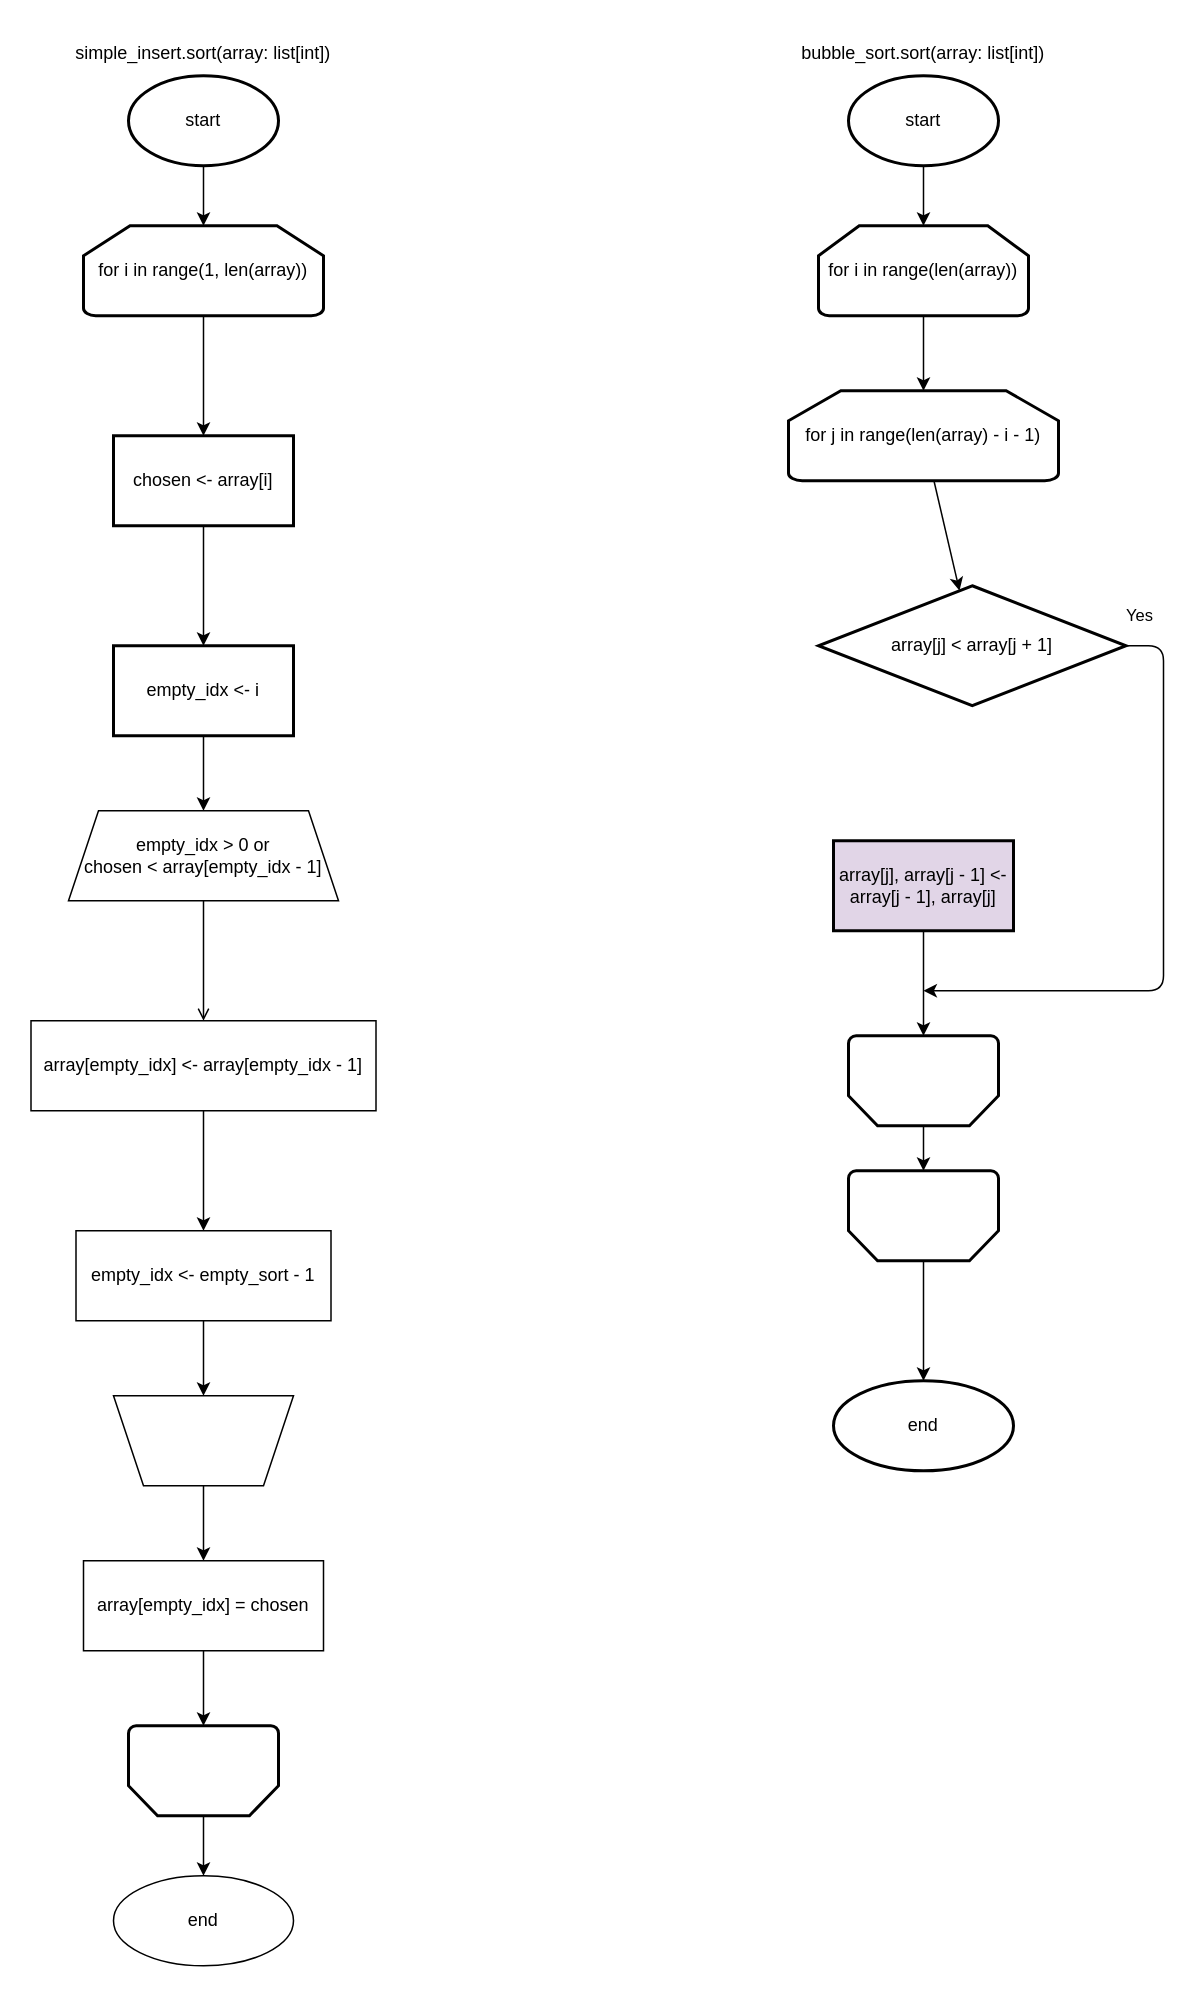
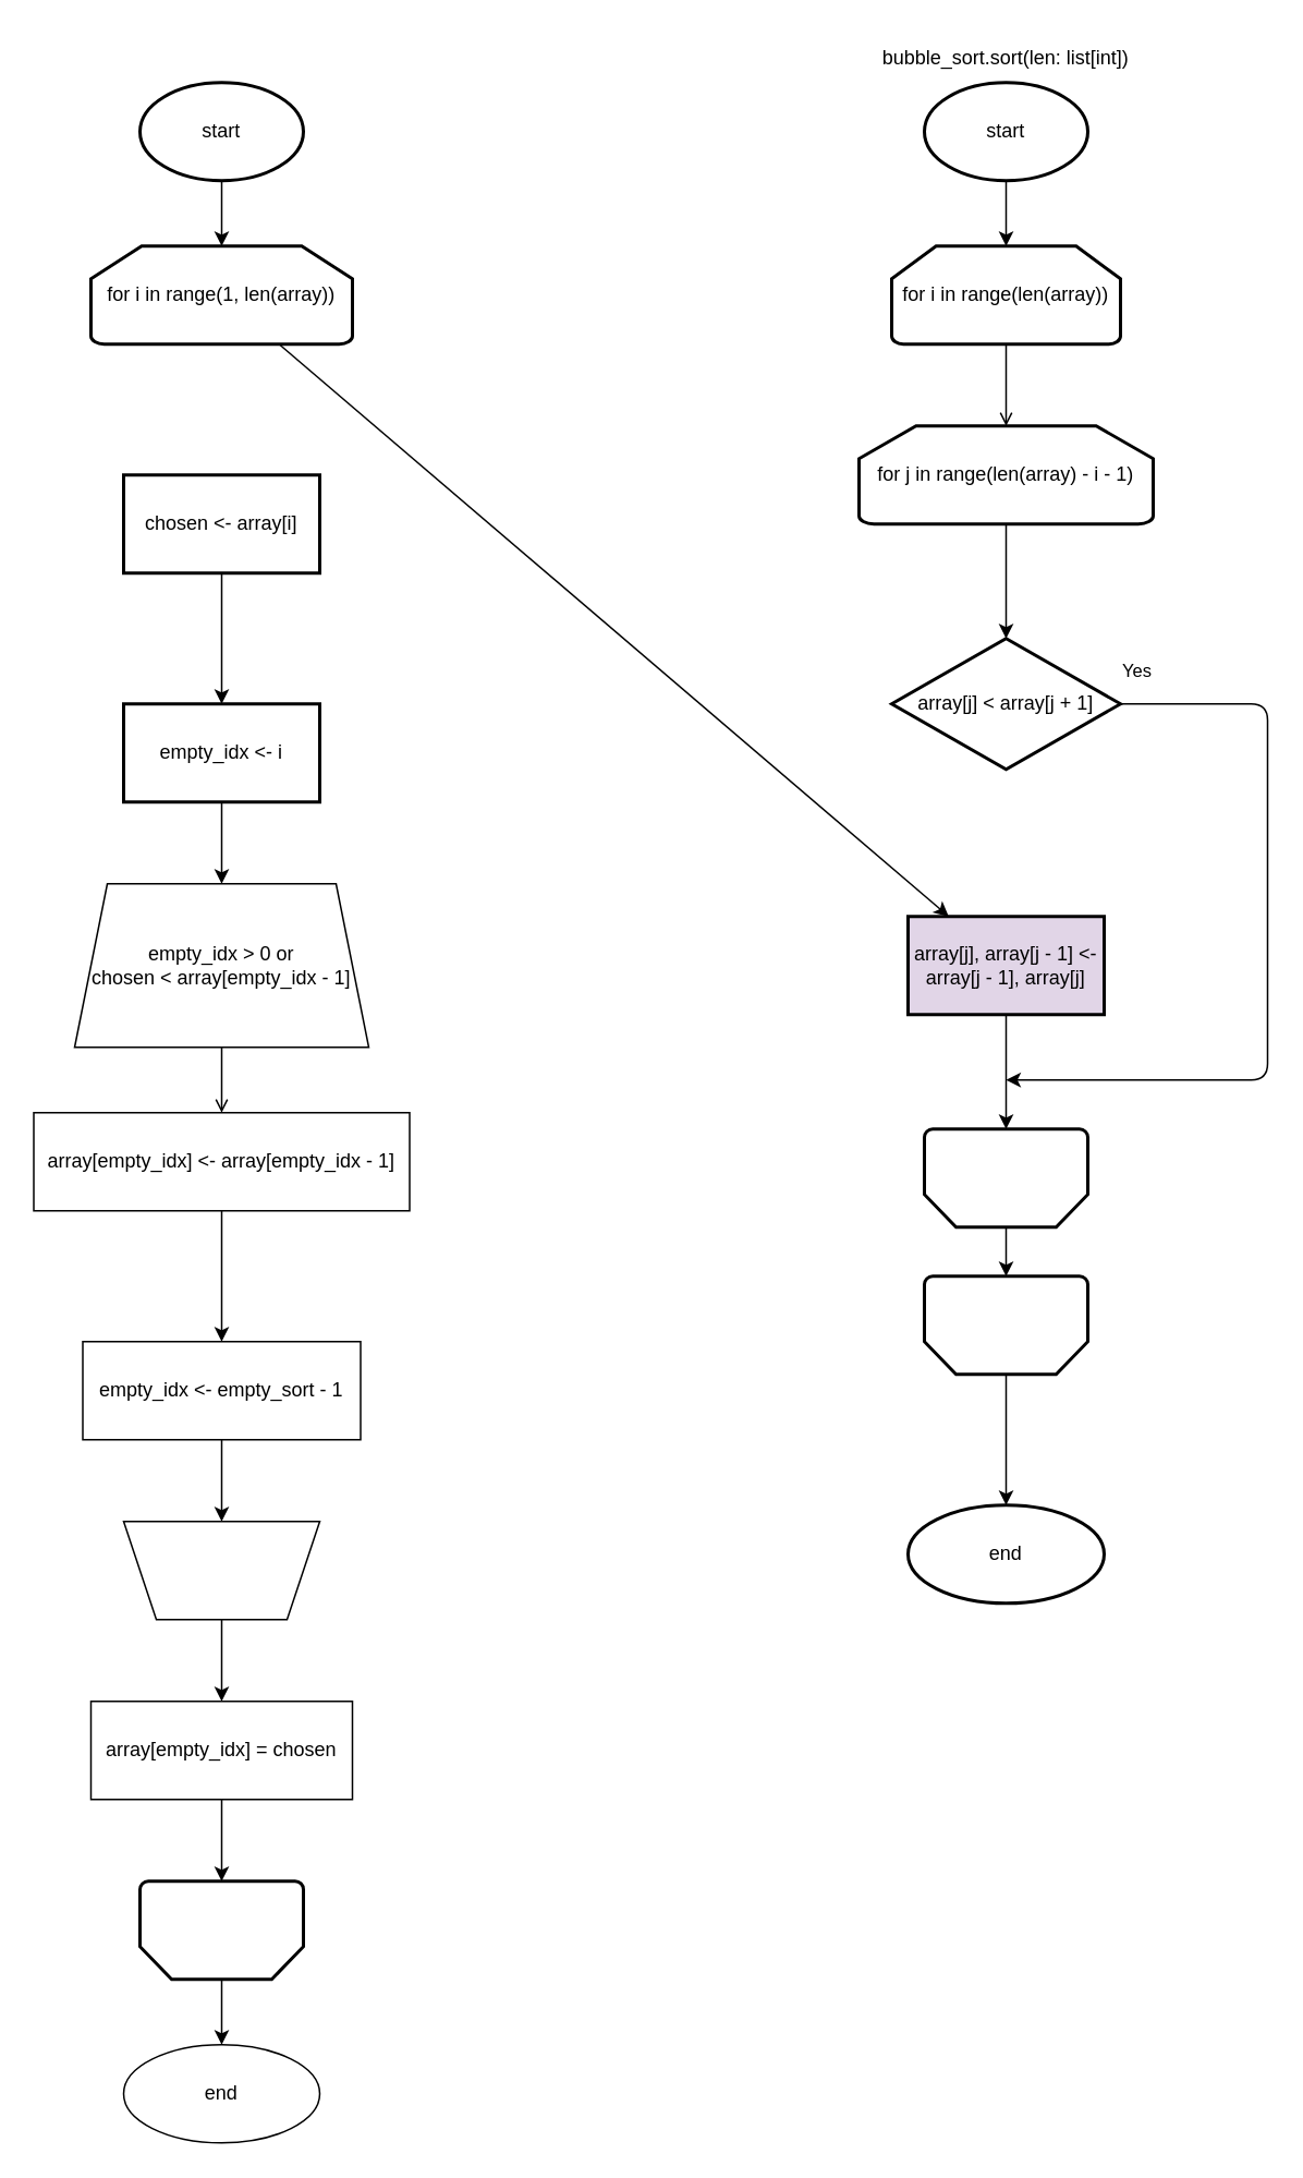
  <mxCell id="0" />
  <mxCell id="1" parent="0" />
  <mxCell id="2" style="edgeStyle=none;html=1;entryX=0.5;entryY=0;entryDx=0;entryDy=0;entryPerimeter=0;" parent="1" source="3" target="5" edge="1"><mxGeometry relative="1" as="geometry" /></mxCell>
  <mxCell id="3" value="start" style="strokeWidth=2;html=1;shape=mxgraph.flowchart.start_1;whiteSpace=wrap;" parent="1" vertex="1"><mxGeometry x="85" y="50" width="100" height="60" as="geometry" /></mxCell>
- <mxCell id="4" value="" style="edgeStyle=none;html=1;" parent="1" source="5" target="8" edge="1"><mxGeometry relative="1" as="geometry" /></mxCell>
+ <mxCell id="4" value="" style="edgeStyle=none;html=1;" parent="1" source="5" target="34" edge="1"><mxGeometry relative="1" as="geometry" /></mxCell>
  <mxCell id="5" value="for i in range(1, len(array))" style="strokeWidth=2;html=1;shape=mxgraph.flowchart.loop_limit;whiteSpace=wrap;" parent="1" vertex="1"><mxGeometry x="55" y="150" width="160" height="60" as="geometry" /></mxCell>
- <mxCell id="6" value="simple_insert.sort(array: list[int])" style="text;html=1;strokeColor=none;fillColor=none;align=center;verticalAlign=middle;whiteSpace=wrap;rounded=0;" parent="1" vertex="1"><mxGeometry x="41.25" y="20" width="187.5" height="30" as="geometry" /></mxCell>
  <mxCell id="7" value="" style="edgeStyle=none;html=1;" parent="1" source="8" target="10" edge="1"><mxGeometry relative="1" as="geometry" /></mxCell>
  <mxCell id="8" value="chosen &amp;lt;- array[i]" style="whiteSpace=wrap;html=1;strokeWidth=2;" parent="1" vertex="1"><mxGeometry x="75" y="290" width="120" height="60" as="geometry" /></mxCell>
  <mxCell id="9" style="edgeStyle=none;html=1;entryX=0.5;entryY=0;entryDx=0;entryDy=0;" parent="1" source="10" target="12" edge="1"><mxGeometry relative="1" as="geometry" /></mxCell>
  <mxCell id="10" value="empty_idx &amp;lt;- i" style="whiteSpace=wrap;html=1;strokeWidth=2;" parent="1" vertex="1"><mxGeometry x="75" y="430" width="120" height="60" as="geometry" /></mxCell>
  <mxCell id="11" value="" style="edgeStyle=none;html=1;endArrow=open;" parent="1" source="12" target="14" edge="1"><mxGeometry relative="1" as="geometry" /></mxCell>
- <mxCell id="12" value="empty_idx &amp;gt; 0 or&lt;br&gt;chosen &amp;lt; array[empty_idx - 1]" style="shape=trapezoid;perimeter=trapezoidPerimeter;whiteSpace=wrap;html=1;fixedSize=1;" parent="1" vertex="1"><mxGeometry x="45" y="540" width="180" height="60" as="geometry" /></mxCell>
+ <mxCell id="12" value="empty_idx &amp;gt; 0 or&lt;br&gt;chosen &amp;lt; array[empty_idx - 1]" style="shape=trapezoid;perimeter=trapezoidPerimeter;whiteSpace=wrap;html=1;fixedSize=1;" parent="1" vertex="1"><mxGeometry x="45" y="540" width="180" height="100" as="geometry" /></mxCell>
  <mxCell id="13" value="" style="edgeStyle=none;html=1;" parent="1" source="14" target="16" edge="1"><mxGeometry relative="1" as="geometry" /></mxCell>
  <mxCell id="14" value="array[empty_idx] &amp;lt;- array[empty_idx - 1]" style="whiteSpace=wrap;html=1;" parent="1" vertex="1"><mxGeometry x="20" y="680" width="230" height="60" as="geometry" /></mxCell>
  <mxCell id="15" style="edgeStyle=none;html=1;entryX=0.5;entryY=1;entryDx=0;entryDy=0;" parent="1" source="16" target="18" edge="1"><mxGeometry relative="1" as="geometry" /></mxCell>
  <mxCell id="16" value="empty_idx &amp;lt;- empty_sort - 1" style="whiteSpace=wrap;html=1;" parent="1" vertex="1"><mxGeometry x="50" y="820" width="170" height="60" as="geometry" /></mxCell>
  <mxCell id="17" value="" style="edgeStyle=none;html=1;" edge="1" parent="1" source="18" target="21"><mxGeometry relative="1" as="geometry" /></mxCell>
  <mxCell id="18" value="" style="shape=trapezoid;perimeter=trapezoidPerimeter;whiteSpace=wrap;html=1;fixedSize=1;rotation=-180;" parent="1" vertex="1"><mxGeometry x="75" y="930" width="120" height="60" as="geometry" /></mxCell>
  <mxCell id="19" value="end" style="ellipse;whiteSpace=wrap;html=1;" parent="1" vertex="1"><mxGeometry x="75" y="1250" width="120" height="60" as="geometry" /></mxCell>
  <mxCell id="20" style="edgeStyle=none;html=1;entryX=0.5;entryY=1;entryDx=0;entryDy=0;entryPerimeter=0;" edge="1" parent="1" source="21" target="23"><mxGeometry relative="1" as="geometry" /></mxCell>
  <mxCell id="21" value="array[empty_idx] = chosen" style="whiteSpace=wrap;html=1;" vertex="1" parent="1"><mxGeometry x="55" y="1040" width="160" height="60" as="geometry" /></mxCell>
  <mxCell id="22" style="edgeStyle=none;html=1;" edge="1" parent="1" source="23" target="19"><mxGeometry relative="1" as="geometry" /></mxCell>
  <mxCell id="23" value="" style="strokeWidth=2;html=1;shape=mxgraph.flowchart.loop_limit;whiteSpace=wrap;rotation=-180;" vertex="1" parent="1"><mxGeometry x="85" y="1150" width="100" height="60" as="geometry" /></mxCell>
  <mxCell id="24" style="edgeStyle=none;html=1;entryX=0.5;entryY=0;entryDx=0;entryDy=0;entryPerimeter=0;" edge="1" parent="1" source="25" target="28"><mxGeometry relative="1" as="geometry" /></mxCell>
  <mxCell id="25" value="start" style="strokeWidth=2;html=1;shape=mxgraph.flowchart.start_1;whiteSpace=wrap;" vertex="1" parent="1"><mxGeometry x="565" y="50" width="100" height="60" as="geometry" /></mxCell>
- <mxCell id="26" value="bubble_sort.sort(array: list[int])" style="text;html=1;strokeColor=none;fillColor=none;align=center;verticalAlign=middle;whiteSpace=wrap;rounded=0;" vertex="1" parent="1"><mxGeometry x="505" y="20" width="220" height="30" as="geometry" /></mxCell>
- <mxCell id="27" style="edgeStyle=none;html=1;entryX=0.5;entryY=0;entryDx=0;entryDy=0;entryPerimeter=0;" edge="1" parent="1" source="28" target="30"><mxGeometry relative="1" as="geometry" /></mxCell>
+ <mxCell id="26" value="bubble_sort.sort(len: list[int])" style="text;html=1;strokeColor=none;fillColor=none;align=center;verticalAlign=middle;whiteSpace=wrap;rounded=0;" vertex="1" parent="1"><mxGeometry x="505" y="20" width="220" height="30" as="geometry" /></mxCell>
+ <mxCell id="27" style="edgeStyle=none;html=1;entryX=0.5;entryY=0;entryDx=0;entryDy=0;entryPerimeter=0;endArrow=open;" edge="1" parent="1" source="28" target="30"><mxGeometry relative="1" as="geometry" /></mxCell>
  <mxCell id="28" value="for i in range(len(array))" style="strokeWidth=2;html=1;shape=mxgraph.flowchart.loop_limit;whiteSpace=wrap;" vertex="1" parent="1"><mxGeometry x="545" y="150" width="140" height="60" as="geometry" /></mxCell>
  <mxCell id="29" value="" style="edgeStyle=none;html=1;" edge="1" parent="1" source="30" target="32"><mxGeometry relative="1" as="geometry" /></mxCell>
  <mxCell id="30" value="for j in range(len(array) - i - 1)" style="strokeWidth=2;html=1;shape=mxgraph.flowchart.loop_limit;whiteSpace=wrap;" vertex="1" parent="1"><mxGeometry x="525" y="260" width="180" height="60" as="geometry" /></mxCell>
  <mxCell id="31" value="Yes" style="edgeStyle=orthogonalEdgeStyle;html=1;" edge="1" parent="1" source="32"><mxGeometry x="-0.958" y="20" relative="1" as="geometry"><mxPoint x="615" y="660" as="targetPoint" /><Array as="points"><mxPoint x="775" y="430" /></Array><mxPoint as="offset" /></mxGeometry></mxCell>
- <mxCell id="32" value="array[j] &amp;lt; array[j + 1]" style="rhombus;whiteSpace=wrap;html=1;strokeWidth=2;" vertex="1" parent="1"><mxGeometry x="545" y="390" width="205" height="80" as="geometry" /></mxCell>
+ <mxCell id="32" value="array[j] &amp;lt; array[j + 1]" style="rhombus;whiteSpace=wrap;html=1;strokeWidth=2;" vertex="1" parent="1"><mxGeometry x="545" y="390" width="140" height="80" as="geometry" /></mxCell>
  <mxCell id="33" style="edgeStyle=none;html=1;entryX=0.5;entryY=1;entryDx=0;entryDy=0;entryPerimeter=0;" edge="1" parent="1" source="34" target="36"><mxGeometry relative="1" as="geometry" /></mxCell>
  <mxCell id="34" value="array[j], array[j - 1] &amp;lt;-&lt;br&gt;array[j - 1], array[j]" style="whiteSpace=wrap;html=1;strokeWidth=2;fillColor=#e1d5e7;" vertex="1" parent="1"><mxGeometry x="555" y="560" width="120" height="60" as="geometry" /></mxCell>
  <mxCell id="35" style="edgeStyle=orthogonalEdgeStyle;html=1;" edge="1" parent="1" source="36" target="38"><mxGeometry relative="1" as="geometry" /></mxCell>
  <mxCell id="36" value="" style="strokeWidth=2;html=1;shape=mxgraph.flowchart.loop_limit;whiteSpace=wrap;rotation=-180;" vertex="1" parent="1"><mxGeometry x="565" y="690" width="100" height="60" as="geometry" /></mxCell>
  <mxCell id="37" value="" style="edgeStyle=orthogonalEdgeStyle;html=1;" edge="1" parent="1" source="38" target="39"><mxGeometry relative="1" as="geometry" /></mxCell>
  <mxCell id="38" value="" style="strokeWidth=2;html=1;shape=mxgraph.flowchart.loop_limit;whiteSpace=wrap;rotation=-180;" vertex="1" parent="1"><mxGeometry x="565" y="780" width="100" height="60" as="geometry" /></mxCell>
  <mxCell id="39" value="end" style="ellipse;whiteSpace=wrap;html=1;strokeWidth=2;" vertex="1" parent="1"><mxGeometry x="555" y="920" width="120" height="60" as="geometry" /></mxCell>
